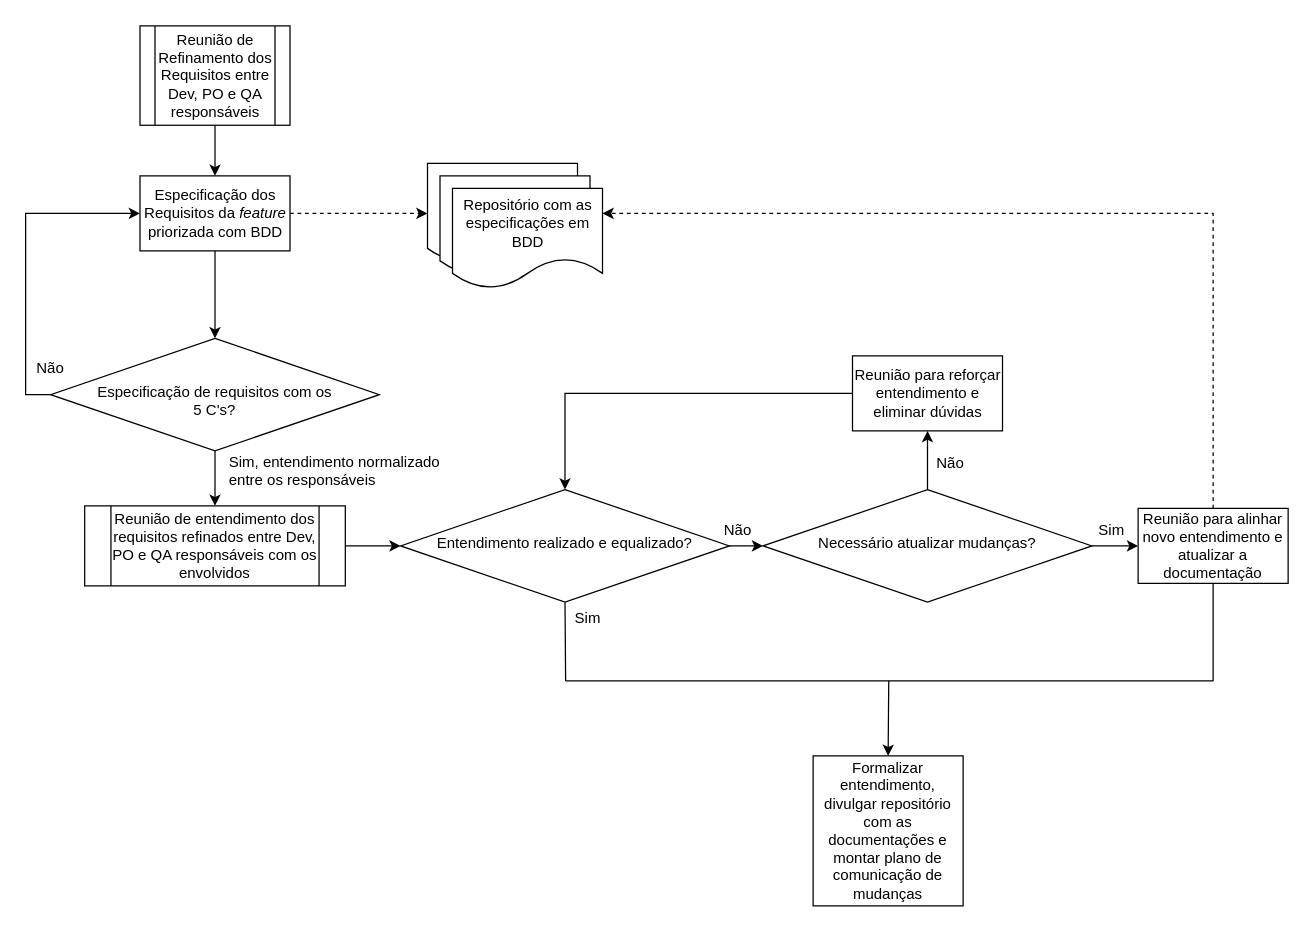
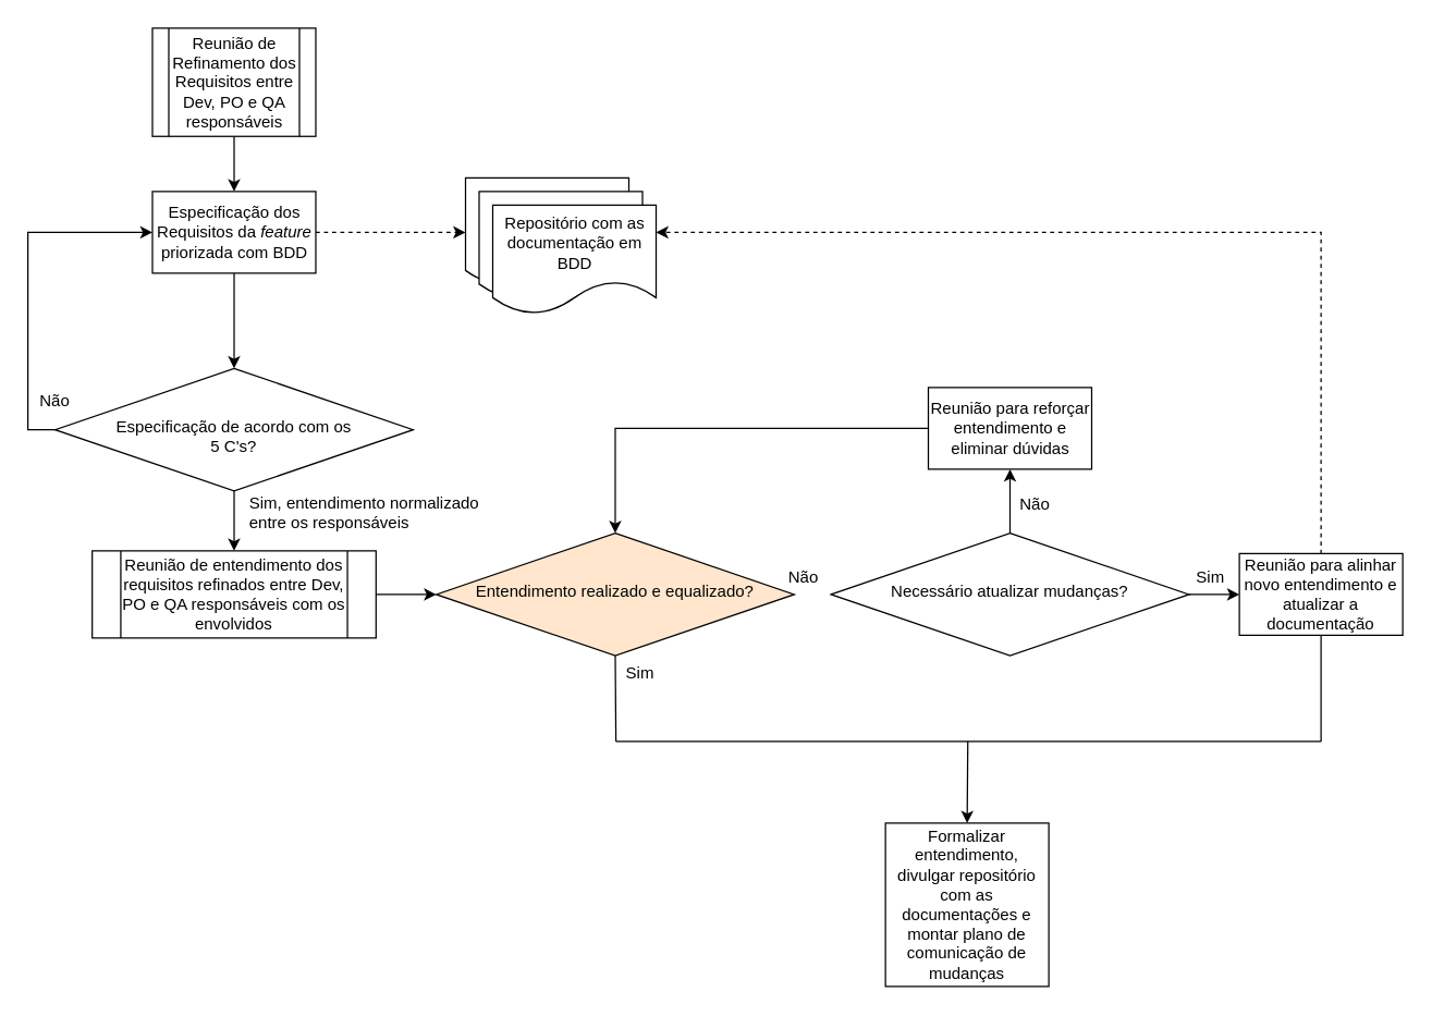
  <mxCell id="0" />
  <mxCell id="1" parent="0" />
  <mxCell id="2" style="edgeStyle=orthogonalEdgeStyle;rounded=0;orthogonalLoop=1;jettySize=auto;html=1;entryX=0;entryY=0.5;entryDx=0;entryDy=0;exitX=0;exitY=0.5;exitDx=0;exitDy=0;" edge="1" parent="1" source="4" target="9"><mxGeometry relative="1" as="geometry" /></mxCell>
  <mxCell id="3" style="edgeStyle=orthogonalEdgeStyle;rounded=0;orthogonalLoop=1;jettySize=auto;html=1;entryX=0.5;entryY=0;entryDx=0;entryDy=0;" edge="1" parent="1" source="4" target="14"><mxGeometry relative="1" as="geometry" /></mxCell>
- <mxCell id="4" value="&lt;br&gt;Especificação de requisitos com os&lt;br&gt;5 C's?" style="rhombus;whiteSpace=wrap;html=1;shadow=0;fontFamily=Helvetica;fontSize=12;align=center;strokeWidth=1;spacing=6;spacingTop=-4;" vertex="1" parent="1"><mxGeometry x="40" y="270" width="263" height="90" as="geometry" /></mxCell>
+ <mxCell id="4" value="&lt;br&gt;Especificação de acordo com os&lt;br&gt;5 C's?" style="rhombus;whiteSpace=wrap;html=1;shadow=0;fontFamily=Helvetica;fontSize=12;align=center;strokeWidth=1;spacing=6;spacingTop=-4;" vertex="1" parent="1"><mxGeometry x="40" y="270" width="263" height="90" as="geometry" /></mxCell>
  <mxCell id="5" style="edgeStyle=orthogonalEdgeStyle;rounded=0;orthogonalLoop=1;jettySize=auto;html=1;entryX=0.5;entryY=0;entryDx=0;entryDy=0;" edge="1" parent="1" source="6" target="9"><mxGeometry relative="1" as="geometry" /></mxCell>
  <mxCell id="6" value="&lt;span style=&quot;white-space: normal&quot;&gt;Reunião de Refinamento dos Requisitos entre Dev, PO e QA responsáveis&lt;/span&gt;" style="shape=process;whiteSpace=wrap;html=1;backgroundOutline=1;" vertex="1" parent="1"><mxGeometry x="111.5" y="20" width="120" height="79.5" as="geometry" /></mxCell>
  <mxCell id="7" style="edgeStyle=orthogonalEdgeStyle;rounded=0;orthogonalLoop=1;jettySize=auto;html=1;entryX=0;entryY=0.5;entryDx=0;entryDy=0;dashed=1;" edge="1" parent="1" source="9" target="10"><mxGeometry relative="1" as="geometry" /></mxCell>
  <mxCell id="8" style="edgeStyle=orthogonalEdgeStyle;rounded=0;orthogonalLoop=1;jettySize=auto;html=1;" edge="1" parent="1" source="9" target="4"><mxGeometry relative="1" as="geometry" /></mxCell>
  <mxCell id="9" value="Especificação dos Requisitos da &lt;i&gt;feature&lt;/i&gt; priorizada com BDD" style="rounded=0;whiteSpace=wrap;html=1;" vertex="1" parent="1"><mxGeometry x="111.5" y="140" width="120" height="60" as="geometry" /></mxCell>
  <mxCell id="10" value="" style="shape=document;whiteSpace=wrap;html=1;boundedLbl=1;" vertex="1" parent="1"><mxGeometry x="341.5" y="130" width="120" height="80" as="geometry" /></mxCell>
  <mxCell id="11" value="" style="shape=document;whiteSpace=wrap;html=1;boundedLbl=1;" vertex="1" parent="1"><mxGeometry x="351.5" y="140" width="120" height="80" as="geometry" /></mxCell>
- <mxCell id="12" value="Repositório com as especificações em BDD" style="shape=document;whiteSpace=wrap;html=1;boundedLbl=1;" vertex="1" parent="1"><mxGeometry x="361.5" y="150" width="120" height="80" as="geometry" /></mxCell>
+ <mxCell id="12" value="Repositório com as documentação em BDD" style="shape=document;whiteSpace=wrap;html=1;boundedLbl=1;" vertex="1" parent="1"><mxGeometry x="361.5" y="150" width="120" height="80" as="geometry" /></mxCell>
  <mxCell id="13" style="edgeStyle=orthogonalEdgeStyle;rounded=0;orthogonalLoop=1;jettySize=auto;html=1;entryX=0;entryY=0.5;entryDx=0;entryDy=0;" edge="1" parent="1" source="14" target="18"><mxGeometry relative="1" as="geometry" /></mxCell>
  <mxCell id="14" value="&lt;span style=&quot;white-space: normal&quot;&gt;Reunião de entendimento dos requisitos refinados entre Dev, PO e QA responsáveis com os envolvidos&lt;/span&gt;" style="shape=process;whiteSpace=wrap;html=1;backgroundOutline=1;" vertex="1" parent="1"><mxGeometry x="67.25" y="404" width="208.5" height="64" as="geometry" /></mxCell>
  <mxCell id="15" value="Não" style="text;html=1;strokeColor=none;fillColor=none;align=center;verticalAlign=middle;whiteSpace=wrap;rounded=0;" vertex="1" parent="1"><mxGeometry x="20" y="284" width="40" height="20" as="geometry" /></mxCell>
  <mxCell id="16" value="Sim, entendimento normalizado&lt;br&gt;entre os responsáveis" style="text;html=1;strokeColor=none;fillColor=none;align=left;verticalAlign=middle;whiteSpace=wrap;rounded=0;labelPosition=center;verticalLabelPosition=middle;" vertex="1" parent="1"><mxGeometry x="181" y="366" width="178.5" height="20" as="geometry" /></mxCell>
- <mxCell id="17" style="edgeStyle=orthogonalEdgeStyle;rounded=0;orthogonalLoop=1;jettySize=auto;html=1;entryX=0;entryY=0.5;entryDx=0;entryDy=0;" edge="1" parent="1" source="18" target="22"><mxGeometry relative="1" as="geometry" /></mxCell>
- <mxCell id="18" value="Entendimento realizado e equalizado?" style="rhombus;whiteSpace=wrap;html=1;shadow=0;fontFamily=Helvetica;fontSize=12;align=center;strokeWidth=1;spacing=6;spacingTop=-4;" vertex="1" parent="1"><mxGeometry x="320" y="391" width="263" height="90" as="geometry" /></mxCell>
+ <mxCell id="18" value="Entendimento realizado e equalizado?" style="rhombus;whiteSpace=wrap;html=1;shadow=0;fontFamily=Helvetica;fontSize=12;align=center;strokeWidth=1;spacing=6;spacingTop=-4;fillColor=#ffe6cc;" vertex="1" parent="1"><mxGeometry x="320" y="391" width="263" height="90" as="geometry" /></mxCell>
  <mxCell id="19" value="Formalizar entendimento, divulgar repositório com as documentações e montar plano de comunicação de mudanças" style="rounded=0;whiteSpace=wrap;html=1;" vertex="1" parent="1"><mxGeometry x="650" y="604" width="120" height="120" as="geometry" /></mxCell>
  <mxCell id="20" style="edgeStyle=orthogonalEdgeStyle;rounded=0;orthogonalLoop=1;jettySize=auto;html=1;" edge="1" parent="1" source="22" target="24"><mxGeometry relative="1" as="geometry" /></mxCell>
  <mxCell id="21" style="edgeStyle=orthogonalEdgeStyle;rounded=0;orthogonalLoop=1;jettySize=auto;html=1;entryX=0.5;entryY=1;entryDx=0;entryDy=0;" edge="1" parent="1" source="22" target="26"><mxGeometry relative="1" as="geometry" /></mxCell>
  <mxCell id="22" value="Necessário atualizar mudanças?" style="rhombus;whiteSpace=wrap;html=1;shadow=0;fontFamily=Helvetica;fontSize=12;align=center;strokeWidth=1;spacing=6;spacingTop=-4;" vertex="1" parent="1"><mxGeometry x="610" y="391" width="263" height="90" as="geometry" /></mxCell>
  <mxCell id="23" style="edgeStyle=orthogonalEdgeStyle;rounded=0;orthogonalLoop=1;jettySize=auto;html=1;entryX=1;entryY=0.25;entryDx=0;entryDy=0;dashed=1;" edge="1" parent="1" source="24" target="12"><mxGeometry relative="1" as="geometry"><Array as="points"><mxPoint x="970" y="170" /></Array></mxGeometry></mxCell>
  <mxCell id="24" value="Reunião para alinhar novo entendimento e atualizar a documentação" style="rounded=0;whiteSpace=wrap;html=1;" vertex="1" parent="1"><mxGeometry x="910" y="406" width="120" height="60" as="geometry" /></mxCell>
  <mxCell id="25" style="edgeStyle=orthogonalEdgeStyle;rounded=0;orthogonalLoop=1;jettySize=auto;html=1;" edge="1" parent="1" source="26" target="18"><mxGeometry relative="1" as="geometry" /></mxCell>
  <mxCell id="26" value="Reunião para reforçar entendimento e eliminar dúvidas" style="rounded=0;whiteSpace=wrap;html=1;" vertex="1" parent="1"><mxGeometry x="681.5" y="284" width="120" height="60" as="geometry" /></mxCell>
  <mxCell id="27" value="" style="endArrow=none;html=1;" edge="1" parent="1"><mxGeometry width="50" height="50" relative="1" as="geometry"><mxPoint x="452" y="544" as="sourcePoint" /><mxPoint x="970" y="544" as="targetPoint" /></mxGeometry></mxCell>
  <mxCell id="28" value="" style="endArrow=none;html=1;entryX=0.5;entryY=1;entryDx=0;entryDy=0;" edge="1" parent="1" target="18"><mxGeometry width="50" height="50" relative="1" as="geometry"><mxPoint x="452" y="544" as="sourcePoint" /><mxPoint x="450" y="464" as="targetPoint" /></mxGeometry></mxCell>
  <mxCell id="29" value="" style="endArrow=none;html=1;entryX=0.5;entryY=1;entryDx=0;entryDy=0;" edge="1" parent="1" target="24"><mxGeometry width="50" height="50" relative="1" as="geometry"><mxPoint x="970" y="544" as="sourcePoint" /><mxPoint x="980" y="481" as="targetPoint" /></mxGeometry></mxCell>
  <mxCell id="30" value="" style="endArrow=classic;html=1;entryX=0.5;entryY=0;entryDx=0;entryDy=0;" edge="1" parent="1" target="19"><mxGeometry width="50" height="50" relative="1" as="geometry"><mxPoint x="710.5" y="544" as="sourcePoint" /><mxPoint x="770" y="539" as="targetPoint" /></mxGeometry></mxCell>
  <mxCell id="31" value="Não" style="text;html=1;strokeColor=none;fillColor=none;align=center;verticalAlign=middle;whiteSpace=wrap;rounded=0;" vertex="1" parent="1"><mxGeometry x="570" y="414" width="40" height="20" as="geometry" /></mxCell>
  <mxCell id="32" value="Não" style="text;html=1;strokeColor=none;fillColor=none;align=center;verticalAlign=middle;whiteSpace=wrap;rounded=0;" vertex="1" parent="1"><mxGeometry x="740" y="360" width="40" height="20" as="geometry" /></mxCell>
  <mxCell id="33" value="Sim" style="text;html=1;strokeColor=none;fillColor=none;align=center;verticalAlign=middle;whiteSpace=wrap;rounded=0;" vertex="1" parent="1"><mxGeometry x="450" y="484" width="40" height="20" as="geometry" /></mxCell>
  <mxCell id="34" value="Sim" style="text;html=1;strokeColor=none;fillColor=none;align=center;verticalAlign=middle;whiteSpace=wrap;rounded=0;" vertex="1" parent="1"><mxGeometry x="869" y="414" width="40" height="20" as="geometry" /></mxCell>
